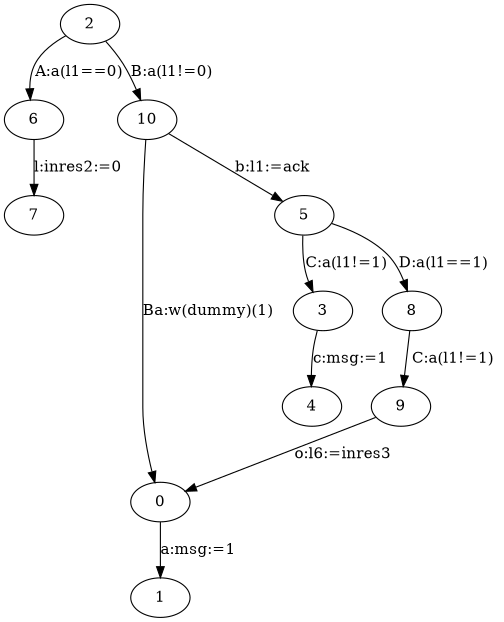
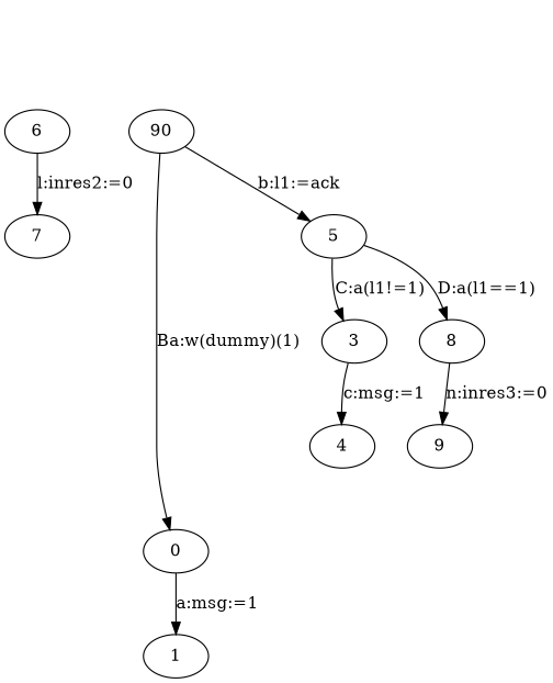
  digraph {
    node [fixedsize=false regular=false]
    edge [constraint=true decorate=false labelfloat=false]
    n1 [label=0]
    n2 [label=1]
-   n3 [label=2]
    n4 [label=6]
-   n5 [label=10]
+   n5 [label=90]
    n6 [label=7]
    n7 [label=5]
    n8 [label=3]
    n9 [label=4]
    n10 [label=8]
    n11 [label=9]
    n1 -> n2 [label="a:msg:=1"]
-   n3 -> n4 [label="A:a(l1==0)"]
-   n3 -> n5 [label="B:a(l1!=0)"]
    n4 -> n6 [label="l:inres2:=0"]
    n5 -> n1 [label="Ba:w(dummy)(1)"]
    n5 -> n7 [label="b:l1:=ack"]
    n7 -> n8 [label="C:a(l1!=1)"]
    n7 -> n10 [label="D:a(l1==1)"]
    n8 -> n9 [label="c:msg:=1"]
-   n10 -> n11 [label="C:a(l1!=1)"]
-   n11 -> n1 [label="o:l6:=inres3"]
+   n10 -> n11 [label="n:inres3:=0"]
  }
